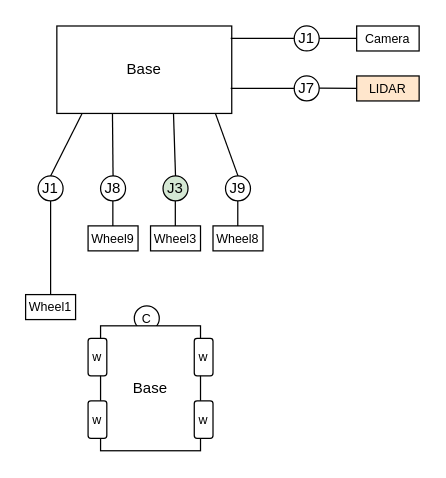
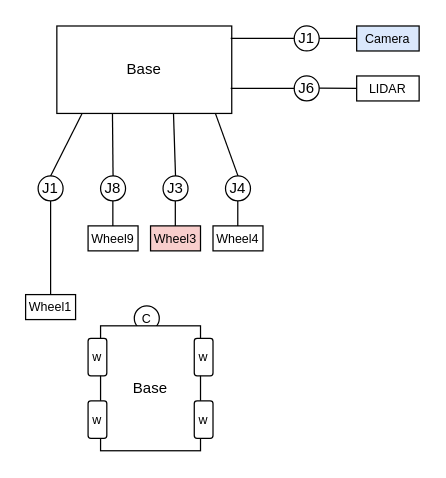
  <mxCell id="0" />
  <mxCell id="1" parent="0" />
  <mxCell id="2" value="C" style="ellipse;whiteSpace=wrap;html=1;aspect=fixed;fontSize=10;" vertex="1" parent="1"><mxGeometry x="107" y="244" width="20" height="20" as="geometry" /></mxCell>
  <mxCell id="3" value="Base" style="rounded=0;whiteSpace=wrap;html=1;" vertex="1" parent="1"><mxGeometry x="45" y="20" width="140" height="70" as="geometry" /></mxCell>
  <mxCell id="4" value="J1" style="ellipse;whiteSpace=wrap;html=1;aspect=fixed;" vertex="1" parent="1"><mxGeometry x="30" y="140" width="20" height="20" as="geometry" /></mxCell>
  <mxCell id="5" value="J8" style="ellipse;whiteSpace=wrap;html=1;aspect=fixed;" vertex="1" parent="1"><mxGeometry x="80" y="140" width="20" height="20" as="geometry" /></mxCell>
- <mxCell id="6" value="J3" style="ellipse;whiteSpace=wrap;html=1;aspect=fixed;fillColor=#d5e8d4;" vertex="1" parent="1"><mxGeometry x="130" y="140" width="20" height="20" as="geometry" /></mxCell>
- <mxCell id="7" value="J9" style="ellipse;whiteSpace=wrap;html=1;aspect=fixed;" vertex="1" parent="1"><mxGeometry x="180" y="140" width="20" height="20" as="geometry" /></mxCell>
- <mxCell id="8" value="J7" style="ellipse;whiteSpace=wrap;html=1;aspect=fixed;" vertex="1" parent="1"><mxGeometry x="235" y="60" width="20" height="20" as="geometry" /></mxCell>
+ <mxCell id="6" value="J3" style="ellipse;whiteSpace=wrap;html=1;aspect=fixed;" vertex="1" parent="1"><mxGeometry x="130" y="140" width="20" height="20" as="geometry" /></mxCell>
+ <mxCell id="7" value="J4" style="ellipse;whiteSpace=wrap;html=1;aspect=fixed;" vertex="1" parent="1"><mxGeometry x="180" y="140" width="20" height="20" as="geometry" /></mxCell>
+ <mxCell id="8" value="J6" style="ellipse;whiteSpace=wrap;html=1;aspect=fixed;" vertex="1" parent="1"><mxGeometry x="235" y="60" width="20" height="20" as="geometry" /></mxCell>
  <mxCell id="9" value="J1" style="ellipse;whiteSpace=wrap;html=1;aspect=fixed;" vertex="1" parent="1"><mxGeometry x="235" y="20" width="20" height="20" as="geometry" /></mxCell>
  <mxCell id="10" value="&lt;font style=&quot;font-size: 10px&quot;&gt;Wheel1&lt;/font&gt;" style="rounded=0;whiteSpace=wrap;html=1;" vertex="1" parent="1"><mxGeometry x="20" y="235" width="40" height="20" as="geometry" /></mxCell>
  <mxCell id="11" value="&lt;span style=&quot;font-size: 10px&quot;&gt;Wheel9&lt;/span&gt;" style="rounded=0;whiteSpace=wrap;html=1;" vertex="1" parent="1"><mxGeometry x="70" y="180" width="40" height="20" as="geometry" /></mxCell>
- <mxCell id="12" value="&lt;span style=&quot;font-size: 10px&quot;&gt;Wheel3&lt;/span&gt;" style="rounded=0;whiteSpace=wrap;html=1;" vertex="1" parent="1"><mxGeometry x="120" y="180" width="40" height="20" as="geometry" /></mxCell>
- <mxCell id="13" value="&lt;span style=&quot;font-size: 10px&quot;&gt;Wheel8&lt;/span&gt;" style="rounded=0;whiteSpace=wrap;html=1;" vertex="1" parent="1"><mxGeometry x="170" y="180" width="40" height="20" as="geometry" /></mxCell>
+ <mxCell id="12" value="&lt;span style=&quot;font-size: 10px&quot;&gt;Wheel3&lt;/span&gt;" style="rounded=0;whiteSpace=wrap;html=1;fillColor=#f8cecc;" vertex="1" parent="1"><mxGeometry x="120" y="180" width="40" height="20" as="geometry" /></mxCell>
+ <mxCell id="13" value="&lt;span style=&quot;font-size: 10px&quot;&gt;Wheel4&lt;/span&gt;" style="rounded=0;whiteSpace=wrap;html=1;" vertex="1" parent="1"><mxGeometry x="170" y="180" width="40" height="20" as="geometry" /></mxCell>
  <mxCell id="14" value="" style="endArrow=none;html=1;exitX=0.5;exitY=0;exitDx=0;exitDy=0;entryX=0.5;entryY=1;entryDx=0;entryDy=0;" edge="1" parent="1" source="10" target="4"><mxGeometry width="50" height="50" relative="1" as="geometry"><mxPoint x="295" y="210" as="sourcePoint" /><mxPoint x="345" y="160" as="targetPoint" /></mxGeometry></mxCell>
  <mxCell id="15" value="" style="endArrow=none;html=1;exitX=0.5;exitY=0;exitDx=0;exitDy=0;entryX=0.5;entryY=1;entryDx=0;entryDy=0;" edge="1" parent="1"><mxGeometry width="50" height="50" relative="1" as="geometry"><mxPoint x="89.83" y="180" as="sourcePoint" /><mxPoint x="89.83" y="160" as="targetPoint" /></mxGeometry></mxCell>
  <mxCell id="16" value="" style="endArrow=none;html=1;exitX=0.5;exitY=0;exitDx=0;exitDy=0;entryX=0.5;entryY=1;entryDx=0;entryDy=0;" edge="1" parent="1"><mxGeometry width="50" height="50" relative="1" as="geometry"><mxPoint x="139.83" y="180" as="sourcePoint" /><mxPoint x="139.83" y="160" as="targetPoint" /></mxGeometry></mxCell>
  <mxCell id="17" value="" style="endArrow=none;html=1;exitX=0.5;exitY=0;exitDx=0;exitDy=0;entryX=0.5;entryY=1;entryDx=0;entryDy=0;" edge="1" parent="1"><mxGeometry width="50" height="50" relative="1" as="geometry"><mxPoint x="189.83" y="180" as="sourcePoint" /><mxPoint x="189.83" y="160" as="targetPoint" /></mxGeometry></mxCell>
  <mxCell id="18" value="" style="endArrow=none;html=1;exitX=0.5;exitY=0;exitDx=0;exitDy=0;entryX=0.143;entryY=1.006;entryDx=0;entryDy=0;entryPerimeter=0;" edge="1" parent="1" source="4" target="3"><mxGeometry width="50" height="50" relative="1" as="geometry"><mxPoint x="70" y="160" as="sourcePoint" /><mxPoint x="120" y="110" as="targetPoint" /></mxGeometry></mxCell>
  <mxCell id="19" value="" style="endArrow=none;html=1;exitX=0.5;exitY=0;exitDx=0;exitDy=0;entryX=0.318;entryY=1.006;entryDx=0;entryDy=0;entryPerimeter=0;" edge="1" parent="1" source="5" target="3"><mxGeometry width="50" height="50" relative="1" as="geometry"><mxPoint x="50" y="150" as="sourcePoint" /><mxPoint x="75.02" y="100.42" as="targetPoint" /></mxGeometry></mxCell>
  <mxCell id="20" value="" style="endArrow=none;html=1;exitX=0.5;exitY=0;exitDx=0;exitDy=0;entryX=0.667;entryY=1.002;entryDx=0;entryDy=0;entryPerimeter=0;" edge="1" parent="1" source="6" target="3"><mxGeometry width="50" height="50" relative="1" as="geometry"><mxPoint x="100" y="150" as="sourcePoint" /><mxPoint x="99.52" y="100.42" as="targetPoint" /></mxGeometry></mxCell>
  <mxCell id="21" value="" style="endArrow=none;html=1;entryX=0.907;entryY=1.002;entryDx=0;entryDy=0;entryPerimeter=0;" edge="1" parent="1" target="3"><mxGeometry width="50" height="50" relative="1" as="geometry"><mxPoint x="190" y="140" as="sourcePoint" /><mxPoint x="148.38" y="100.14" as="targetPoint" /></mxGeometry></mxCell>
  <mxCell id="22" value="" style="endArrow=none;html=1;exitX=0.994;exitY=0.713;exitDx=0;exitDy=0;exitPerimeter=0;entryX=0;entryY=0.5;entryDx=0;entryDy=0;" edge="1" parent="1" source="3" target="8"><mxGeometry width="50" height="50" relative="1" as="geometry"><mxPoint x="185" y="180" as="sourcePoint" /><mxPoint x="235" y="130" as="targetPoint" /></mxGeometry></mxCell>
  <mxCell id="23" value="" style="endArrow=none;html=1;exitX=0.994;exitY=0.713;exitDx=0;exitDy=0;exitPerimeter=0;entryX=0;entryY=0.5;entryDx=0;entryDy=0;" edge="1" parent="1"><mxGeometry width="50" height="50" relative="1" as="geometry"><mxPoint x="184.16" y="29.83" as="sourcePoint" /><mxPoint x="235" y="29.92" as="targetPoint" /></mxGeometry></mxCell>
- <mxCell id="24" value="&lt;span style=&quot;font-size: 10px&quot;&gt;Camera&lt;/span&gt;" style="rounded=0;whiteSpace=wrap;html=1;" vertex="1" parent="1"><mxGeometry x="285" y="20" width="50" height="20" as="geometry" /></mxCell>
- <mxCell id="25" value="&lt;span style=&quot;font-size: 10px&quot;&gt;LIDAR&lt;/span&gt;" style="rounded=0;whiteSpace=wrap;html=1;fillColor=#ffe6cc;" vertex="1" parent="1"><mxGeometry x="285" y="60" width="50" height="20" as="geometry" /></mxCell>
+ <mxCell id="24" value="&lt;span style=&quot;font-size: 10px&quot;&gt;Camera&lt;/span&gt;" style="rounded=0;whiteSpace=wrap;html=1;fillColor=#dae8fc;" vertex="1" parent="1"><mxGeometry x="285" y="20" width="50" height="20" as="geometry" /></mxCell>
+ <mxCell id="25" value="&lt;span style=&quot;font-size: 10px&quot;&gt;LIDAR&lt;/span&gt;" style="rounded=0;whiteSpace=wrap;html=1;" vertex="1" parent="1"><mxGeometry x="285" y="60" width="50" height="20" as="geometry" /></mxCell>
  <mxCell id="26" value="" style="endArrow=none;html=1;exitX=0.994;exitY=0.713;exitDx=0;exitDy=0;exitPerimeter=0;" edge="1" parent="1"><mxGeometry width="50" height="50" relative="1" as="geometry"><mxPoint x="255" y="29.83" as="sourcePoint" /><mxPoint x="285" y="30" as="targetPoint" /></mxGeometry></mxCell>
  <mxCell id="27" value="" style="endArrow=none;html=1;exitX=0.994;exitY=0.713;exitDx=0;exitDy=0;exitPerimeter=0;" edge="1" parent="1"><mxGeometry width="50" height="50" relative="1" as="geometry"><mxPoint x="255" y="69.83" as="sourcePoint" /><mxPoint x="285" y="70" as="targetPoint" /></mxGeometry></mxCell>
  <mxCell id="28" value="Base" style="rounded=0;whiteSpace=wrap;html=1;" vertex="1" parent="1"><mxGeometry x="80" y="260" width="80" height="100" as="geometry" /></mxCell>
  <mxCell id="29" value="w" style="rounded=1;whiteSpace=wrap;html=1;fontSize=10;" vertex="1" parent="1"><mxGeometry x="70" y="270" width="15" height="30" as="geometry" /></mxCell>
  <mxCell id="30" value="w" style="rounded=1;whiteSpace=wrap;html=1;fontSize=10;" vertex="1" parent="1"><mxGeometry x="70" y="320" width="15" height="30" as="geometry" /></mxCell>
  <mxCell id="31" value="w" style="rounded=1;whiteSpace=wrap;html=1;fontSize=10;" vertex="1" parent="1"><mxGeometry x="155" y="270" width="15" height="30" as="geometry" /></mxCell>
  <mxCell id="32" value="w" style="rounded=1;whiteSpace=wrap;html=1;fontSize=10;" vertex="1" parent="1"><mxGeometry x="155" y="320" width="15" height="30" as="geometry" /></mxCell>
